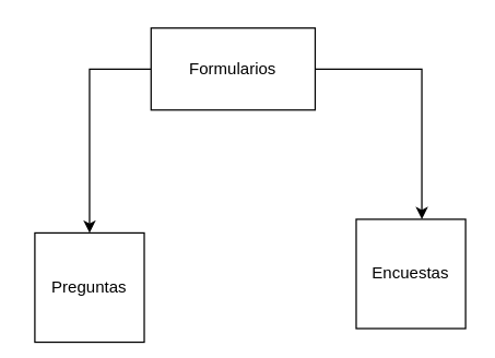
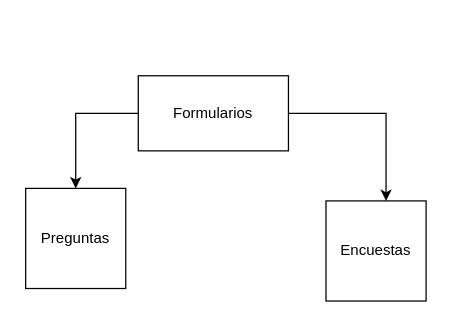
  <mxCell id="0" />
  <mxCell id="1" parent="0" />
- <mxCell id="2" value="Preguntas" style="whiteSpace=wrap;html=1;aspect=fixed;" vertex="1" parent="1"><mxGeometry x="25" y="170" width="80" height="80" as="geometry" /></mxCell>
+ <mxCell id="2" value="Preguntas" style="whiteSpace=wrap;html=1;aspect=fixed;" vertex="1" parent="1"><mxGeometry x="20" y="150" width="80" height="80" as="geometry" /></mxCell>
  <mxCell id="3" style="edgeStyle=orthogonalEdgeStyle;rounded=0;orthogonalLoop=1;jettySize=auto;html=1;entryX=0.5;entryY=0;entryDx=0;entryDy=0;" edge="1" parent="1" source="5" target="2"><mxGeometry relative="1" as="geometry" /></mxCell>
  <mxCell id="4" style="edgeStyle=orthogonalEdgeStyle;rounded=0;orthogonalLoop=1;jettySize=auto;html=1;entryX=0.6;entryY=0;entryDx=0;entryDy=0;entryPerimeter=0;" edge="1" parent="1" source="5" target="6"><mxGeometry relative="1" as="geometry" /></mxCell>
- <mxCell id="5" value="Formularios" style="rounded=0;whiteSpace=wrap;html=1;" vertex="1" parent="1"><mxGeometry x="110" y="20" width="120" height="60" as="geometry" /></mxCell>
+ <mxCell id="5" value="Formularios" style="rounded=0;whiteSpace=wrap;html=1;" vertex="1" parent="1"><mxGeometry x="110" y="60" width="120" height="60" as="geometry" /></mxCell>
  <mxCell id="6" value="Encuestas" style="whiteSpace=wrap;html=1;aspect=fixed;" vertex="1" parent="1"><mxGeometry x="260" y="160" width="80" height="80" as="geometry" /></mxCell>
